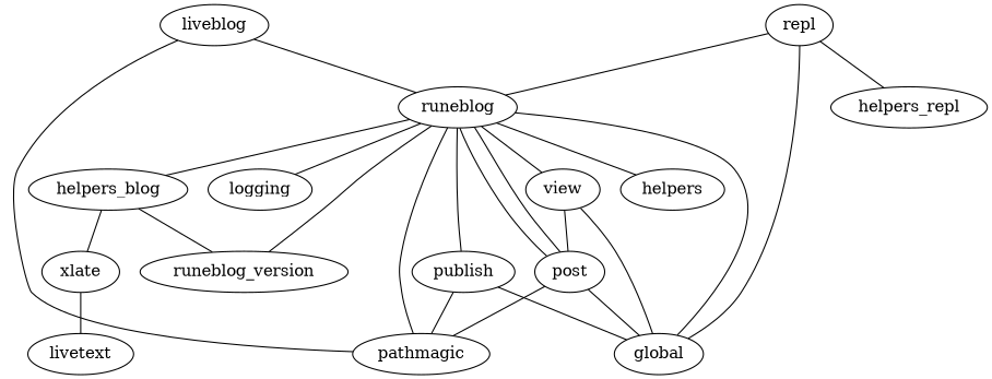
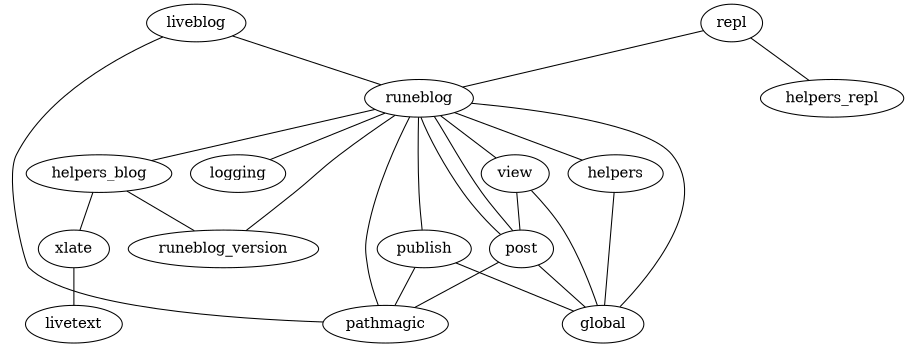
  graph {
    helpers_blog [height=0.5 width=1.5497]
    runeblog_version [height=0.5 width=1.9999]
    xlate [height=0.5 width=0.75813]
    livetext [height=0.5 width=1.0175]
    liveblog [height=0.5 width=1.0858]
    runeblog [height=0.5 width=1.154]
    pathmagic [height=0.5 width=1.3039]
    post [height=0.5 width=0.75]
    global [height=0.5 width=0.89475]
    publish [height=0.5 width=1.0041]
    logging [height=0.5 width=1.0314]
    n12 [height=0.5 label=helpers width=0.96276]
    view [height=0.5 width=0.75825]
    repl [height=0.5 width=0.75]
    helpers_repl [height=0.5 width=1.4949]
    helpers_blog -- runeblog_version
    helpers_blog -- xlate
    xlate -- livetext
    liveblog -- runeblog
    liveblog -- pathmagic
    runeblog -- helpers_blog
    runeblog -- runeblog_version
    runeblog -- pathmagic
    runeblog -- post
    runeblog -- global
    runeblog -- publish
    runeblog -- logging
    runeblog -- n12
    runeblog -- view
    post -- runeblog
    post -- pathmagic
    post -- global
    publish -- pathmagic
    publish -- global
    view -- post
    view -- global
    repl -- runeblog
-   repl -- global
+   n12 -- global
    repl -- helpers_repl
  }
